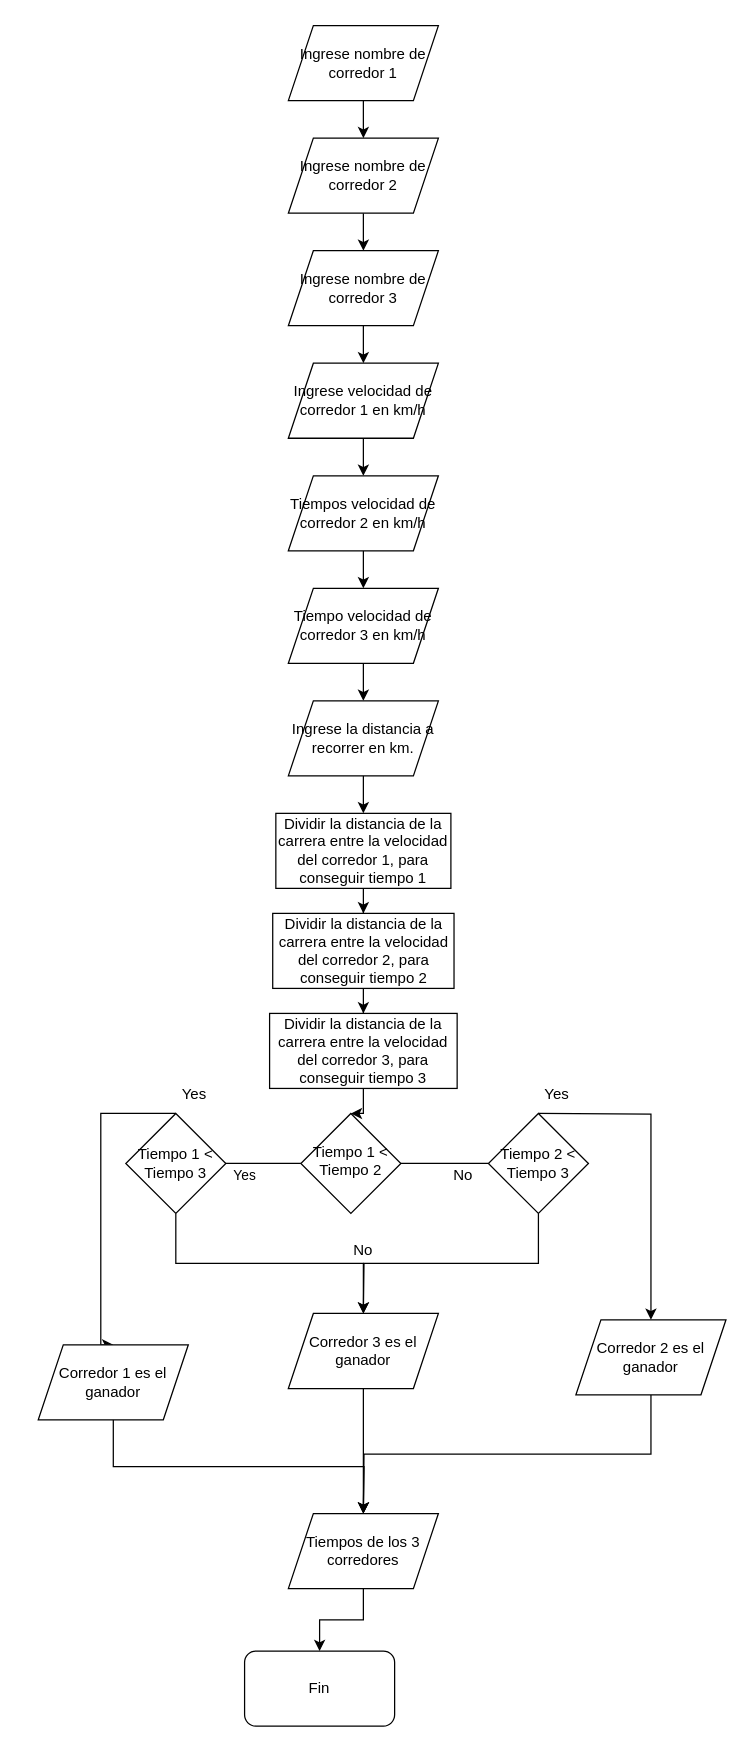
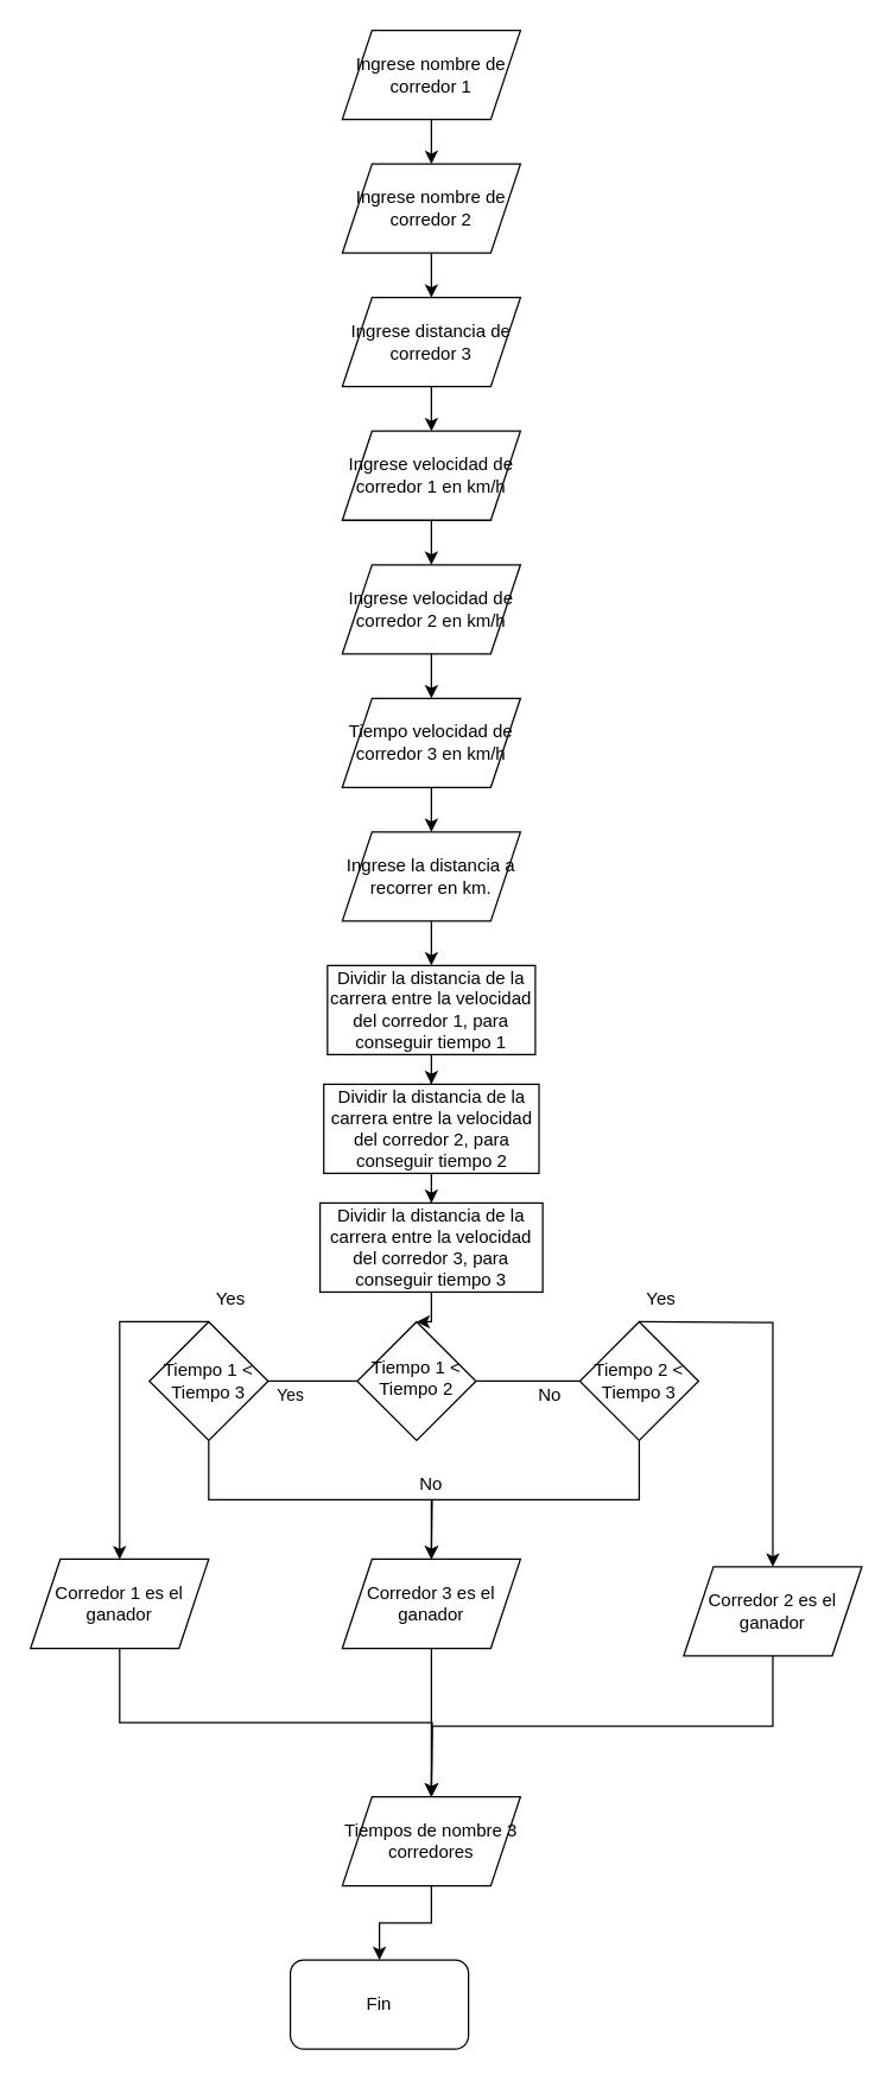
  <mxCell id="0" />
  <mxCell id="1" parent="0" />
  <mxCell id="2" value="No" style="rounded=0;html=1;jettySize=auto;orthogonalLoop=1;fontSize=11;endArrow=block;endFill=0;endSize=8;strokeWidth=1;shadow=0;labelBackgroundColor=none;edgeStyle=orthogonalEdgeStyle;exitX=1;exitY=0.5;exitDx=0;exitDy=0;startArrow=none;" parent="1" source="34" edge="1"><mxGeometry x="0.333" y="20" relative="1" as="geometry"><mxPoint as="offset" /><mxPoint x="460" y="930" as="targetPoint" /><Array as="points"><mxPoint x="410" y="930" /><mxPoint x="410" y="930" /></Array></mxGeometry></mxCell>
  <mxCell id="3" value="Yes" style="edgeStyle=orthogonalEdgeStyle;rounded=0;html=1;jettySize=auto;orthogonalLoop=1;fontSize=11;endArrow=block;endFill=0;endSize=8;strokeWidth=1;shadow=0;labelBackgroundColor=none;" parent="1" source="4" edge="1"><mxGeometry y="10" relative="1" as="geometry"><mxPoint as="offset" /><mxPoint x="150" y="930" as="targetPoint" /></mxGeometry></mxCell>
  <mxCell id="4" value="Tiempo 1 &amp;lt; Tiempo 2" style="rhombus;whiteSpace=wrap;html=1;shadow=0;fontFamily=Helvetica;fontSize=12;align=center;strokeWidth=1;spacing=6;spacingTop=-4;" parent="1" vertex="1"><mxGeometry x="240" y="890" width="80" height="80" as="geometry" /></mxCell>
  <mxCell id="5" style="edgeStyle=orthogonalEdgeStyle;rounded=0;orthogonalLoop=1;jettySize=auto;html=1;exitX=0.5;exitY=1;exitDx=0;exitDy=0;entryX=0.5;entryY=0;entryDx=0;entryDy=0;" edge="1" parent="1" source="6" target="8"><mxGeometry relative="1" as="geometry" /></mxCell>
  <mxCell id="6" value="Ingrese nombre de corredor 1" style="shape=parallelogram;perimeter=parallelogramPerimeter;whiteSpace=wrap;html=1;fixedSize=1;" vertex="1" parent="1"><mxGeometry x="230" y="20" width="120" height="60" as="geometry" /></mxCell>
  <mxCell id="7" value="" style="edgeStyle=orthogonalEdgeStyle;rounded=0;orthogonalLoop=1;jettySize=auto;html=1;" edge="1" parent="1" source="8" target="10"><mxGeometry relative="1" as="geometry" /></mxCell>
  <mxCell id="8" value="Ingrese nombre de corredor 2" style="shape=parallelogram;perimeter=parallelogramPerimeter;whiteSpace=wrap;html=1;fixedSize=1;" vertex="1" parent="1"><mxGeometry x="230" y="110" width="120" height="60" as="geometry" /></mxCell>
  <mxCell id="9" style="edgeStyle=orthogonalEdgeStyle;rounded=0;orthogonalLoop=1;jettySize=auto;html=1;exitX=0.5;exitY=1;exitDx=0;exitDy=0;entryX=0.5;entryY=0;entryDx=0;entryDy=0;" edge="1" parent="1" source="10" target="12"><mxGeometry relative="1" as="geometry" /></mxCell>
- <mxCell id="10" value="Ingrese nombre de corredor 3" style="shape=parallelogram;perimeter=parallelogramPerimeter;whiteSpace=wrap;html=1;fixedSize=1;" vertex="1" parent="1"><mxGeometry x="230" y="200" width="120" height="60" as="geometry" /></mxCell>
+ <mxCell id="10" value="Ingrese distancia de corredor 3" style="shape=parallelogram;perimeter=parallelogramPerimeter;whiteSpace=wrap;html=1;fixedSize=1;" vertex="1" parent="1"><mxGeometry x="230" y="200" width="120" height="60" as="geometry" /></mxCell>
  <mxCell id="11" style="edgeStyle=orthogonalEdgeStyle;rounded=0;orthogonalLoop=1;jettySize=auto;html=1;exitX=0.5;exitY=1;exitDx=0;exitDy=0;entryX=0.5;entryY=0;entryDx=0;entryDy=0;" edge="1" parent="1" source="12" target="14"><mxGeometry relative="1" as="geometry" /></mxCell>
  <mxCell id="12" value="Ingrese velocidad de corredor 1 en km/h" style="shape=parallelogram;perimeter=parallelogramPerimeter;whiteSpace=wrap;html=1;fixedSize=1;" vertex="1" parent="1"><mxGeometry x="230" y="290" width="120" height="60" as="geometry" /></mxCell>
  <mxCell id="13" style="edgeStyle=orthogonalEdgeStyle;rounded=0;orthogonalLoop=1;jettySize=auto;html=1;exitX=0.5;exitY=1;exitDx=0;exitDy=0;entryX=0.5;entryY=0;entryDx=0;entryDy=0;" edge="1" parent="1" source="14" target="16"><mxGeometry relative="1" as="geometry" /></mxCell>
- <mxCell id="14" value="Tiempos velocidad de corredor 2 en km/h" style="shape=parallelogram;perimeter=parallelogramPerimeter;whiteSpace=wrap;html=1;fixedSize=1;" vertex="1" parent="1"><mxGeometry x="230" y="380" width="120" height="60" as="geometry" /></mxCell>
+ <mxCell id="14" value="Ingrese velocidad de corredor 2 en km/h" style="shape=parallelogram;perimeter=parallelogramPerimeter;whiteSpace=wrap;html=1;fixedSize=1;" vertex="1" parent="1"><mxGeometry x="230" y="380" width="120" height="60" as="geometry" /></mxCell>
  <mxCell id="15" value="" style="edgeStyle=orthogonalEdgeStyle;rounded=0;orthogonalLoop=1;jettySize=auto;html=1;" edge="1" parent="1" source="16" target="18"><mxGeometry relative="1" as="geometry" /></mxCell>
  <mxCell id="16" value="Tiempo velocidad de corredor 3 en km/h" style="shape=parallelogram;perimeter=parallelogramPerimeter;whiteSpace=wrap;html=1;fixedSize=1;" vertex="1" parent="1"><mxGeometry x="230" y="470" width="120" height="60" as="geometry" /></mxCell>
  <mxCell id="17" style="edgeStyle=orthogonalEdgeStyle;rounded=0;orthogonalLoop=1;jettySize=auto;html=1;exitX=0.5;exitY=1;exitDx=0;exitDy=0;entryX=0.5;entryY=0;entryDx=0;entryDy=0;" edge="1" parent="1" source="18" target="20"><mxGeometry relative="1" as="geometry"><mxPoint x="290" y="650" as="targetPoint" /></mxGeometry></mxCell>
  <mxCell id="18" value="Ingrese la distancia a recorrer en km." style="shape=parallelogram;perimeter=parallelogramPerimeter;whiteSpace=wrap;html=1;fixedSize=1;" vertex="1" parent="1"><mxGeometry x="230" y="560" width="120" height="60" as="geometry" /></mxCell>
  <mxCell id="19" value="" style="edgeStyle=orthogonalEdgeStyle;rounded=0;orthogonalLoop=1;jettySize=auto;html=1;" edge="1" parent="1" source="20" target="22"><mxGeometry relative="1" as="geometry" /></mxCell>
  <mxCell id="20" value="Dividir la distancia de la carrera entre la velocidad del corredor 1, para conseguir tiempo 1" style="rounded=0;whiteSpace=wrap;html=1;" vertex="1" parent="1"><mxGeometry x="220" y="650" width="140" height="60" as="geometry" /></mxCell>
  <mxCell id="21" value="" style="edgeStyle=orthogonalEdgeStyle;rounded=0;orthogonalLoop=1;jettySize=auto;html=1;" edge="1" parent="1" source="22" target="24"><mxGeometry relative="1" as="geometry" /></mxCell>
  <mxCell id="22" value="Dividir la distancia de la carrera entre la velocidad del corredor 2, para conseguir tiempo 2" style="rounded=0;whiteSpace=wrap;html=1;" vertex="1" parent="1"><mxGeometry x="217.5" y="730" width="145" height="60" as="geometry" /></mxCell>
  <mxCell id="23" value="" style="edgeStyle=orthogonalEdgeStyle;rounded=0;orthogonalLoop=1;jettySize=auto;html=1;entryX=0.5;entryY=0;entryDx=0;entryDy=0;" edge="1" parent="1" source="24" target="4"><mxGeometry relative="1" as="geometry"><mxPoint x="290" y="940" as="targetPoint" /></mxGeometry></mxCell>
  <mxCell id="24" value="Dividir la distancia de la carrera entre la velocidad del corredor 3, para conseguir tiempo 3" style="rounded=0;whiteSpace=wrap;html=1;" vertex="1" parent="1"><mxGeometry x="215" y="810" width="150" height="60" as="geometry" /></mxCell>
  <mxCell id="25" value="" style="edgeStyle=orthogonalEdgeStyle;rounded=0;orthogonalLoop=1;jettySize=auto;html=1;exitX=0.5;exitY=0;exitDx=0;exitDy=0;entryX=0.5;entryY=0;entryDx=0;entryDy=0;" edge="1" parent="1" source="27" target="29"><mxGeometry relative="1" as="geometry"><mxPoint x="80" y="1020" as="targetPoint" /><Array as="points"><mxPoint x="80" y="890" /></Array></mxGeometry></mxCell>
  <mxCell id="26" value="" style="edgeStyle=orthogonalEdgeStyle;rounded=0;orthogonalLoop=1;jettySize=auto;html=1;exitX=0.5;exitY=1;exitDx=0;exitDy=0;" edge="1" parent="1" source="27" target="32"><mxGeometry relative="1" as="geometry"><Array as="points"><mxPoint x="140" y="1010" /><mxPoint x="290" y="1010" /></Array></mxGeometry></mxCell>
  <mxCell id="27" value="Tiempo 1 &amp;lt; Tiempo 3" style="rhombus;whiteSpace=wrap;html=1;" vertex="1" parent="1"><mxGeometry x="100" y="890" width="80" height="80" as="geometry" /></mxCell>
  <mxCell id="28" style="edgeStyle=orthogonalEdgeStyle;rounded=0;orthogonalLoop=1;jettySize=auto;html=1;exitX=0.5;exitY=1;exitDx=0;exitDy=0;" edge="1" parent="1" source="29"><mxGeometry relative="1" as="geometry"><mxPoint x="290" y="1210" as="targetPoint" /></mxGeometry></mxCell>
- <mxCell id="29" value="Corredor 1 es el ganador" style="shape=parallelogram;perimeter=parallelogramPerimeter;whiteSpace=wrap;html=1;fixedSize=1;" vertex="1" parent="1"><mxGeometry x="30" y="1075" width="120" height="60" as="geometry" /></mxCell>
+ <mxCell id="29" value="Corredor 1 es el ganador" style="shape=parallelogram;perimeter=parallelogramPerimeter;whiteSpace=wrap;html=1;fixedSize=1;" vertex="1" parent="1"><mxGeometry x="20" y="1050" width="120" height="60" as="geometry" /></mxCell>
  <mxCell id="30" style="edgeStyle=orthogonalEdgeStyle;rounded=0;orthogonalLoop=1;jettySize=auto;html=1;exitX=0.5;exitY=1;exitDx=0;exitDy=0;" edge="1" parent="1" source="34"><mxGeometry relative="1" as="geometry"><mxPoint x="290" y="1050" as="targetPoint" /></mxGeometry></mxCell>
  <mxCell id="31" style="edgeStyle=orthogonalEdgeStyle;rounded=0;orthogonalLoop=1;jettySize=auto;html=1;exitX=0.5;exitY=1;exitDx=0;exitDy=0;" edge="1" parent="1" source="32"><mxGeometry relative="1" as="geometry"><mxPoint x="290" y="1210" as="targetPoint" /></mxGeometry></mxCell>
  <mxCell id="32" value="Corredor 3 es el ganador" style="shape=parallelogram;perimeter=parallelogramPerimeter;whiteSpace=wrap;html=1;fixedSize=1;" vertex="1" parent="1"><mxGeometry x="230" y="1050" width="120" height="60" as="geometry" /></mxCell>
  <mxCell id="33" value="" style="rounded=0;html=1;jettySize=auto;orthogonalLoop=1;fontSize=11;endArrow=none;endFill=0;endSize=8;strokeWidth=1;shadow=0;labelBackgroundColor=none;edgeStyle=orthogonalEdgeStyle;exitX=1;exitY=0.5;exitDx=0;exitDy=0;" edge="1" parent="1" source="4" target="34"><mxGeometry x="0.333" y="20" relative="1" as="geometry"><mxPoint as="offset" /><mxPoint x="340" y="930" as="sourcePoint" /><mxPoint x="460" y="930" as="targetPoint" /><Array as="points" /></mxGeometry></mxCell>
  <mxCell id="34" value="Tiempo 2 &amp;lt; Tiempo 3" style="rhombus;whiteSpace=wrap;html=1;" vertex="1" parent="1"><mxGeometry x="390" y="890" width="80" height="80" as="geometry" /></mxCell>
  <mxCell id="35" value="Yes" style="text;html=1;strokeColor=none;fillColor=none;align=center;verticalAlign=middle;whiteSpace=wrap;rounded=0;" vertex="1" parent="1"><mxGeometry x="140" y="865" width="30" height="20" as="geometry" /></mxCell>
  <mxCell id="36" value="Yes" style="text;html=1;strokeColor=none;fillColor=none;align=center;verticalAlign=middle;whiteSpace=wrap;rounded=0;" vertex="1" parent="1"><mxGeometry x="430" y="865" width="30" height="20" as="geometry" /></mxCell>
  <mxCell id="37" value="No" style="text;html=1;strokeColor=none;fillColor=none;align=center;verticalAlign=middle;whiteSpace=wrap;rounded=0;" vertex="1" parent="1"><mxGeometry x="350" y="930" width="40" height="20" as="geometry" /></mxCell>
  <mxCell id="38" value="No" style="text;html=1;strokeColor=none;fillColor=none;align=center;verticalAlign=middle;whiteSpace=wrap;rounded=0;" vertex="1" parent="1"><mxGeometry x="270" y="990" width="40" height="20" as="geometry" /></mxCell>
  <mxCell id="39" value="" style="edgeStyle=orthogonalEdgeStyle;rounded=0;orthogonalLoop=1;jettySize=auto;html=1;" edge="1" parent="1" target="41"><mxGeometry relative="1" as="geometry"><mxPoint x="430" y="890" as="sourcePoint" /></mxGeometry></mxCell>
  <mxCell id="40" style="edgeStyle=orthogonalEdgeStyle;rounded=0;orthogonalLoop=1;jettySize=auto;html=1;exitX=0.5;exitY=1;exitDx=0;exitDy=0;" edge="1" parent="1" source="41"><mxGeometry relative="1" as="geometry"><mxPoint x="290" y="1210" as="targetPoint" /></mxGeometry></mxCell>
  <mxCell id="41" value="Corredor 2 es el ganador" style="shape=parallelogram;perimeter=parallelogramPerimeter;whiteSpace=wrap;html=1;fixedSize=1;" vertex="1" parent="1"><mxGeometry x="460" y="1055" width="120" height="60" as="geometry" /></mxCell>
  <mxCell id="42" value="" style="edgeStyle=orthogonalEdgeStyle;rounded=0;orthogonalLoop=1;jettySize=auto;html=1;" edge="1" parent="1" source="43" target="44"><mxGeometry relative="1" as="geometry" /></mxCell>
- <mxCell id="43" value="Tiempos de los 3 corredores" style="shape=parallelogram;perimeter=parallelogramPerimeter;whiteSpace=wrap;html=1;fixedSize=1;" vertex="1" parent="1"><mxGeometry x="230" y="1210" width="120" height="60" as="geometry" /></mxCell>
+ <mxCell id="43" value="Tiempos de nombre 3 corredores" style="shape=parallelogram;perimeter=parallelogramPerimeter;whiteSpace=wrap;html=1;fixedSize=1;" vertex="1" parent="1"><mxGeometry x="230" y="1210" width="120" height="60" as="geometry" /></mxCell>
  <mxCell id="44" value="Fin" style="rounded=1;whiteSpace=wrap;html=1;" vertex="1" parent="1"><mxGeometry x="195" y="1320" width="120" height="60" as="geometry" /></mxCell>
